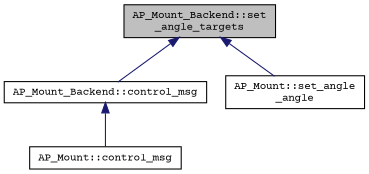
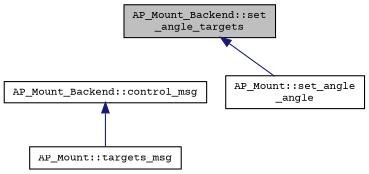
  digraph {
    fontname="Courier Prime"
    rankdir=TB
    node [color=black fillcolor=white fontname="Courier Prime" fontsize=10 shape=record style=filled]
    edge [color=midnightblue dir=back fontname="Courier Prime" fontsize=10 labelfontname=Helvetica labelfontsize=10 style=solid]
    n1 [fillcolor=grey75 fontcolor=black height=0.2 label="AP_Mount_Backend::set\l_angle_targets" width=0.4]
    n2 [height=0.2 label="AP_Mount_Backend::control_msg" width=0.4]
    n3 [height=0.2 label="AP_Mount::set_angle\l_angle" width=0.4]
-   n4 [height=0.2 label="AP_Mount::control_msg" width=0.4]
-   n1 -> n2
+   n4 [height=0.2 label="AP_Mount::targets_msg" width=0.4]
    n1 -> n3
    n2 -> n4
  }
